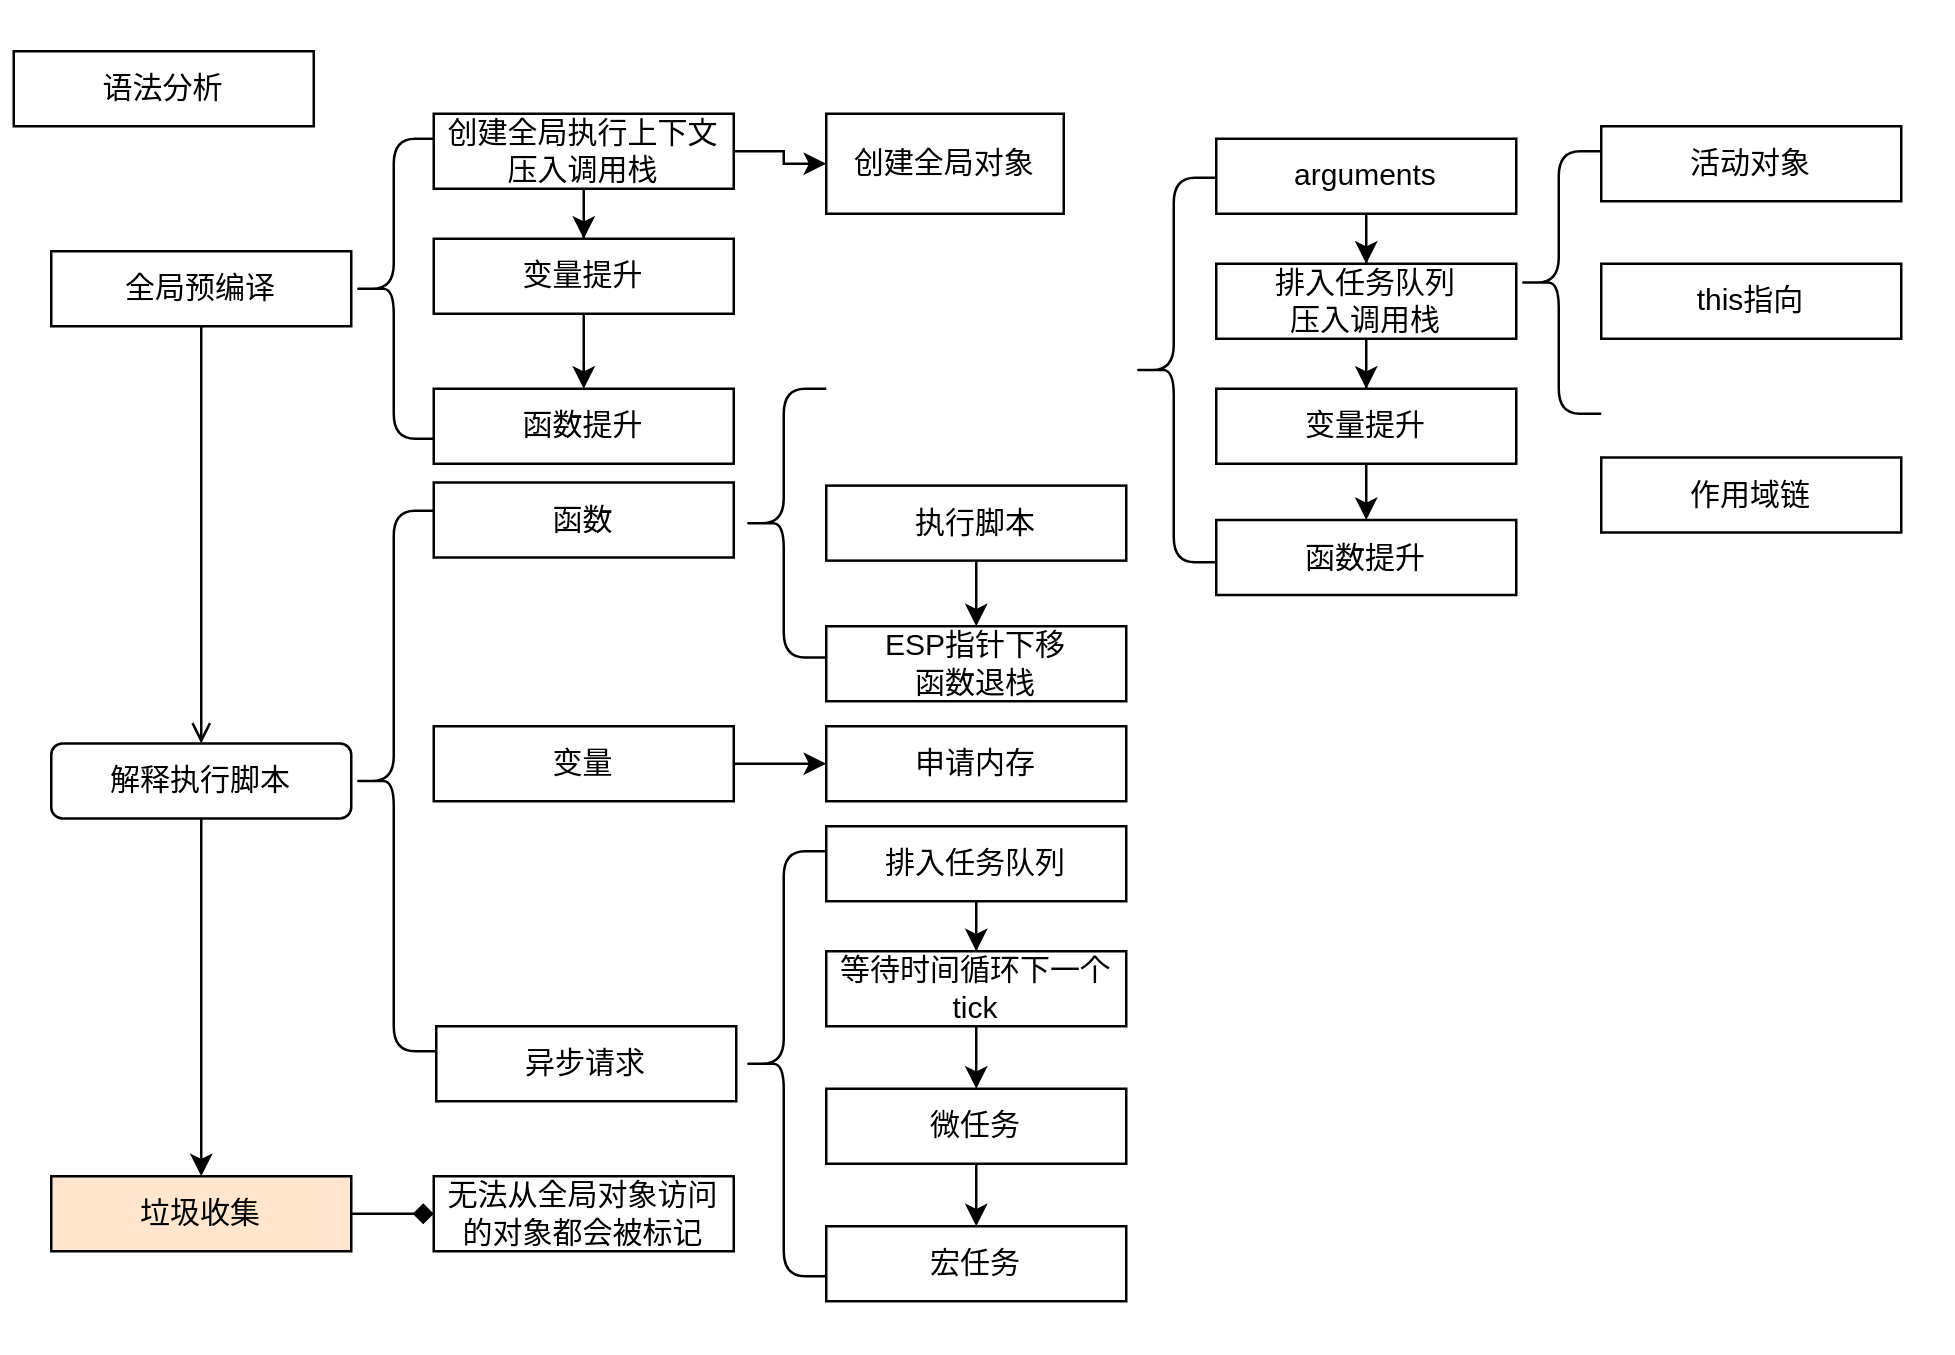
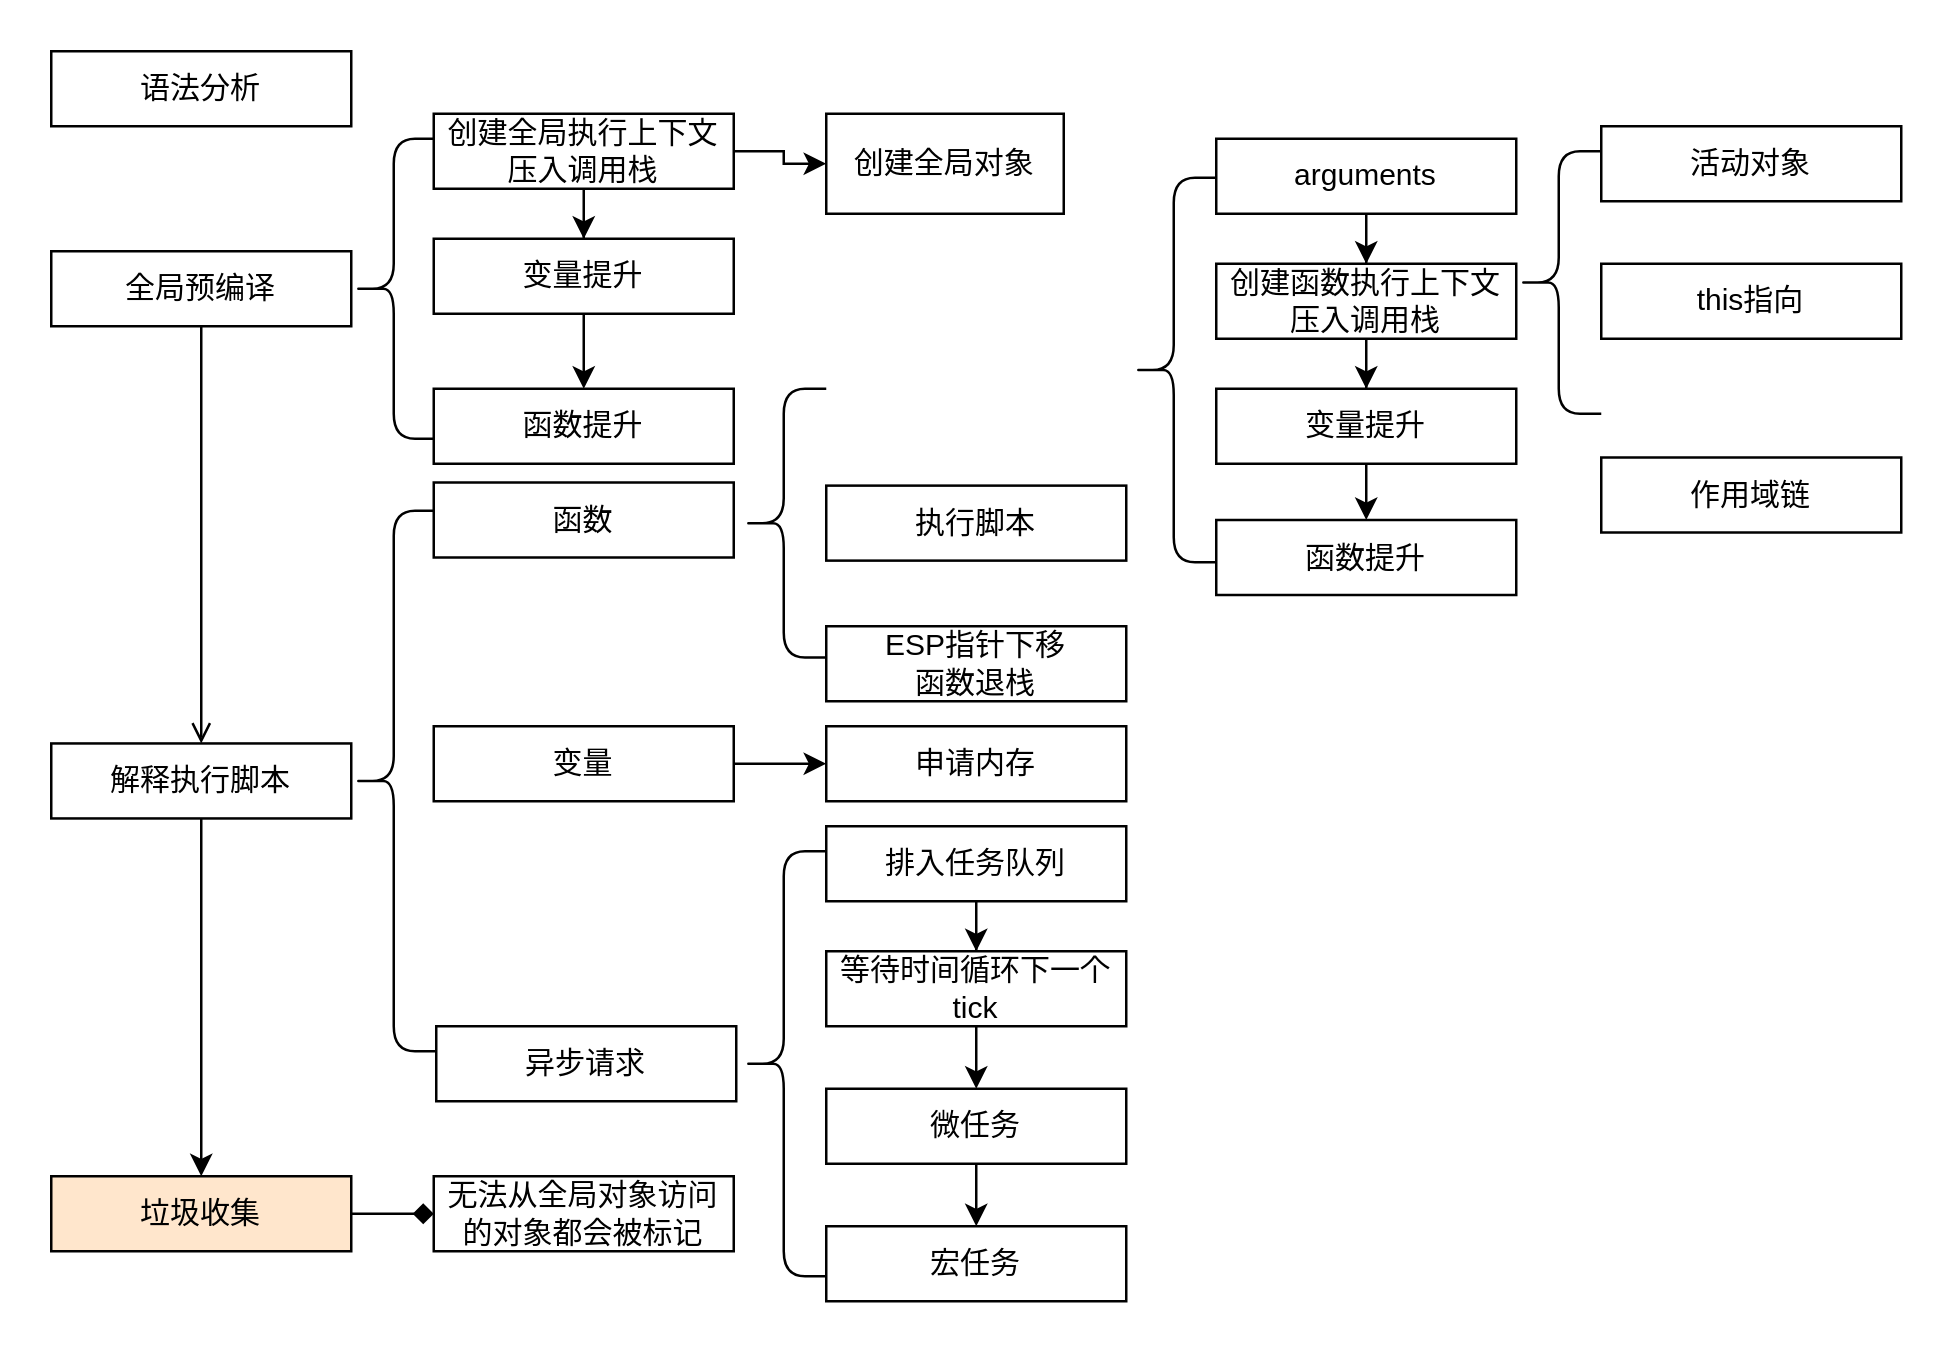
  <mxCell id="0" />
  <mxCell id="1" parent="0" />
- <mxCell id="2" value="语法分析" style="rounded=0;whiteSpace=wrap;html=1;" vertex="1" parent="1"><mxGeometry x="5" y="20" width="120" height="30" as="geometry" /></mxCell>
+ <mxCell id="2" value="语法分析" style="rounded=0;whiteSpace=wrap;html=1;" vertex="1" parent="1"><mxGeometry x="20" y="20" width="120" height="30" as="geometry" /></mxCell>
  <mxCell id="3" value="" style="edgeStyle=orthogonalEdgeStyle;rounded=0;orthogonalLoop=1;jettySize=auto;html=1;endArrow=open;" edge="1" parent="1" source="4" target="6"><mxGeometry relative="1" as="geometry" /></mxCell>
  <mxCell id="4" value="全局预编译" style="rounded=0;whiteSpace=wrap;html=1;" vertex="1" parent="1"><mxGeometry x="20" y="100" width="120" height="30" as="geometry" /></mxCell>
  <mxCell id="5" value="" style="edgeStyle=orthogonalEdgeStyle;rounded=0;orthogonalLoop=1;jettySize=auto;html=1;" edge="1" parent="1" source="6" target="35"><mxGeometry relative="1" as="geometry" /></mxCell>
- <mxCell id="6" value="解释执行脚本" style="whiteSpace=wrap;html=1;rounded=1;" vertex="1" parent="1"><mxGeometry x="20" y="296.88" width="120" height="30" as="geometry" /></mxCell>
+ <mxCell id="6" value="解释执行脚本" style="rounded=0;whiteSpace=wrap;html=1;" vertex="1" parent="1"><mxGeometry x="20" y="296.88" width="120" height="30" as="geometry" /></mxCell>
  <mxCell id="7" value="" style="shape=curlyBracket;whiteSpace=wrap;html=1;rounded=1;" vertex="1" parent="1"><mxGeometry x="140" y="55" width="34" height="120" as="geometry" /></mxCell>
  <mxCell id="8" value="" style="edgeStyle=orthogonalEdgeStyle;rounded=0;orthogonalLoop=1;jettySize=auto;html=1;" edge="1" parent="1" source="10" target="12"><mxGeometry relative="1" as="geometry" /></mxCell>
  <mxCell id="9" value="" style="edgeStyle=orthogonalEdgeStyle;rounded=0;orthogonalLoop=1;jettySize=auto;html=1;" edge="1" parent="1" source="10" target="20"><mxGeometry relative="1" as="geometry" /></mxCell>
  <mxCell id="10" value="创建全局执行上下文&lt;br&gt;压入调用栈" style="rounded=0;whiteSpace=wrap;html=1;" vertex="1" parent="1"><mxGeometry x="173" y="45" width="120" height="30" as="geometry" /></mxCell>
  <mxCell id="11" value="" style="edgeStyle=orthogonalEdgeStyle;rounded=0;orthogonalLoop=1;jettySize=auto;html=1;" edge="1" parent="1" source="12" target="13"><mxGeometry relative="1" as="geometry" /></mxCell>
  <mxCell id="12" value="变量提升" style="rounded=0;whiteSpace=wrap;html=1;" vertex="1" parent="1"><mxGeometry x="173" y="95" width="120" height="30" as="geometry" /></mxCell>
  <mxCell id="13" value="函数提升" style="rounded=0;whiteSpace=wrap;html=1;" vertex="1" parent="1"><mxGeometry x="173" y="155" width="120" height="30" as="geometry" /></mxCell>
  <mxCell id="14" value="" style="edgeStyle=orthogonalEdgeStyle;rounded=0;orthogonalLoop=1;jettySize=auto;html=1;" edge="1" parent="1" source="15" target="17"><mxGeometry relative="1" as="geometry" /></mxCell>
- <mxCell id="15" value="排入任务队列&lt;br&gt;压入调用栈" style="rounded=0;whiteSpace=wrap;html=1;" vertex="1" parent="1"><mxGeometry x="486" y="105" width="120" height="30" as="geometry" /></mxCell>
+ <mxCell id="15" value="创建函数执行上下文&lt;br&gt;压入调用栈" style="rounded=0;whiteSpace=wrap;html=1;" vertex="1" parent="1"><mxGeometry x="486" y="105" width="120" height="30" as="geometry" /></mxCell>
  <mxCell id="16" value="" style="edgeStyle=orthogonalEdgeStyle;rounded=0;orthogonalLoop=1;jettySize=auto;html=1;" edge="1" parent="1" source="17" target="18"><mxGeometry relative="1" as="geometry" /></mxCell>
  <mxCell id="17" value="变量提升" style="rounded=0;whiteSpace=wrap;html=1;" vertex="1" parent="1"><mxGeometry x="486" y="155" width="120" height="30" as="geometry" /></mxCell>
  <mxCell id="18" value="函数提升" style="rounded=0;whiteSpace=wrap;html=1;" vertex="1" parent="1"><mxGeometry x="486" y="207.5" width="120" height="30" as="geometry" /></mxCell>
  <mxCell id="19" value="" style="shape=curlyBracket;whiteSpace=wrap;html=1;rounded=1;size=0.5;" vertex="1" parent="1"><mxGeometry x="140" y="203.75" width="34" height="216.25" as="geometry" /></mxCell>
  <mxCell id="20" value="创建全局对象" style="rounded=0;whiteSpace=wrap;html=1;" vertex="1" parent="1"><mxGeometry x="330" y="45" width="95" height="40" as="geometry" /></mxCell>
  <mxCell id="21" value="活动对象" style="rounded=0;whiteSpace=wrap;html=1;" vertex="1" parent="1"><mxGeometry x="640" y="50" width="120" height="30" as="geometry" /></mxCell>
  <mxCell id="22" value="this指向" style="rounded=0;whiteSpace=wrap;html=1;" vertex="1" parent="1"><mxGeometry x="640" y="105" width="120" height="30" as="geometry" /></mxCell>
  <mxCell id="23" value="" style="shape=curlyBracket;whiteSpace=wrap;html=1;rounded=1;" vertex="1" parent="1"><mxGeometry x="606" y="60" width="34" height="105" as="geometry" /></mxCell>
  <mxCell id="24" value="" style="shape=curlyBracket;whiteSpace=wrap;html=1;rounded=1;" vertex="1" parent="1"><mxGeometry x="452" y="70.63" width="34" height="153.75" as="geometry" /></mxCell>
  <mxCell id="25" value="函数" style="rounded=0;whiteSpace=wrap;html=1;" vertex="1" parent="1"><mxGeometry x="173" y="192.5" width="120" height="30" as="geometry" /></mxCell>
  <mxCell id="26" value="" style="shape=curlyBracket;whiteSpace=wrap;html=1;rounded=1;" vertex="1" parent="1"><mxGeometry x="296" y="155" width="34" height="107.5" as="geometry" /></mxCell>
- <mxCell id="27" value="" style="edgeStyle=orthogonalEdgeStyle;rounded=0;orthogonalLoop=1;jettySize=auto;html=1;" edge="1" parent="1" source="28" target="29"><mxGeometry relative="1" as="geometry" /></mxCell>
  <mxCell id="28" value="执行脚本" style="rounded=0;whiteSpace=wrap;html=1;" vertex="1" parent="1"><mxGeometry x="330" y="193.75" width="120" height="30" as="geometry" /></mxCell>
  <mxCell id="29" value="ESP指针下移&lt;br&gt;函数退栈" style="rounded=0;whiteSpace=wrap;html=1;" vertex="1" parent="1"><mxGeometry x="330" y="250" width="120" height="30" as="geometry" /></mxCell>
  <mxCell id="30" value="作用域链" style="rounded=0;whiteSpace=wrap;html=1;" vertex="1" parent="1"><mxGeometry x="640" y="182.5" width="120" height="30" as="geometry" /></mxCell>
  <mxCell id="31" value="" style="edgeStyle=orthogonalEdgeStyle;rounded=0;orthogonalLoop=1;jettySize=auto;html=1;" edge="1" parent="1" source="32" target="33"><mxGeometry relative="1" as="geometry" /></mxCell>
  <mxCell id="32" value="变量" style="rounded=0;whiteSpace=wrap;html=1;" vertex="1" parent="1"><mxGeometry x="173" y="290" width="120" height="30" as="geometry" /></mxCell>
  <mxCell id="33" value="申请内存" style="rounded=0;whiteSpace=wrap;html=1;" vertex="1" parent="1"><mxGeometry x="330" y="290" width="120" height="30" as="geometry" /></mxCell>
  <mxCell id="34" value="" style="edgeStyle=orthogonalEdgeStyle;rounded=0;orthogonalLoop=1;jettySize=auto;html=1;endArrow=diamond;" edge="1" parent="1" source="35" target="36"><mxGeometry relative="1" as="geometry" /></mxCell>
  <mxCell id="35" value="垃圾收集" style="rounded=0;whiteSpace=wrap;html=1;fillColor=#ffe6cc;" vertex="1" parent="1"><mxGeometry x="20" y="470" width="120" height="30" as="geometry" /></mxCell>
  <mxCell id="36" value="无法从全局对象访问的对象都会被标记" style="rounded=0;whiteSpace=wrap;html=1;" vertex="1" parent="1"><mxGeometry x="173" y="470" width="120" height="30" as="geometry" /></mxCell>
  <mxCell id="37" value="异步请求" style="rounded=0;whiteSpace=wrap;html=1;" vertex="1" parent="1"><mxGeometry x="174" y="410" width="120" height="30" as="geometry" /></mxCell>
  <mxCell id="38" value="" style="shape=curlyBracket;whiteSpace=wrap;html=1;rounded=1;" vertex="1" parent="1"><mxGeometry x="296" y="340" width="34" height="170" as="geometry" /></mxCell>
  <mxCell id="39" value="" style="edgeStyle=orthogonalEdgeStyle;rounded=0;orthogonalLoop=1;jettySize=auto;html=1;" edge="1" parent="1" source="40" target="42"><mxGeometry relative="1" as="geometry" /></mxCell>
  <mxCell id="40" value="排入任务队列" style="rounded=0;whiteSpace=wrap;html=1;" vertex="1" parent="1"><mxGeometry x="330" y="330" width="120" height="30" as="geometry" /></mxCell>
  <mxCell id="41" value="" style="edgeStyle=orthogonalEdgeStyle;rounded=0;orthogonalLoop=1;jettySize=auto;html=1;" edge="1" parent="1" source="42" target="44"><mxGeometry relative="1" as="geometry" /></mxCell>
  <mxCell id="42" value="等待时间循环下一个tick" style="rounded=0;whiteSpace=wrap;html=1;" vertex="1" parent="1"><mxGeometry x="330" y="380" width="120" height="30" as="geometry" /></mxCell>
  <mxCell id="43" value="" style="edgeStyle=orthogonalEdgeStyle;rounded=0;orthogonalLoop=1;jettySize=auto;html=1;" edge="1" parent="1" source="44" target="45"><mxGeometry relative="1" as="geometry" /></mxCell>
  <mxCell id="44" value="微任务" style="rounded=0;whiteSpace=wrap;html=1;" vertex="1" parent="1"><mxGeometry x="330" y="435" width="120" height="30" as="geometry" /></mxCell>
  <mxCell id="45" value="宏任务" style="rounded=0;whiteSpace=wrap;html=1;" vertex="1" parent="1"><mxGeometry x="330" y="490" width="120" height="30" as="geometry" /></mxCell>
  <mxCell id="46" value="" style="edgeStyle=orthogonalEdgeStyle;rounded=0;orthogonalLoop=1;jettySize=auto;html=1;" edge="1" parent="1" source="47" target="15"><mxGeometry relative="1" as="geometry" /></mxCell>
  <mxCell id="47" value="arguments" style="rounded=0;whiteSpace=wrap;html=1;" vertex="1" parent="1"><mxGeometry x="486" y="55" width="120" height="30" as="geometry" /></mxCell>
